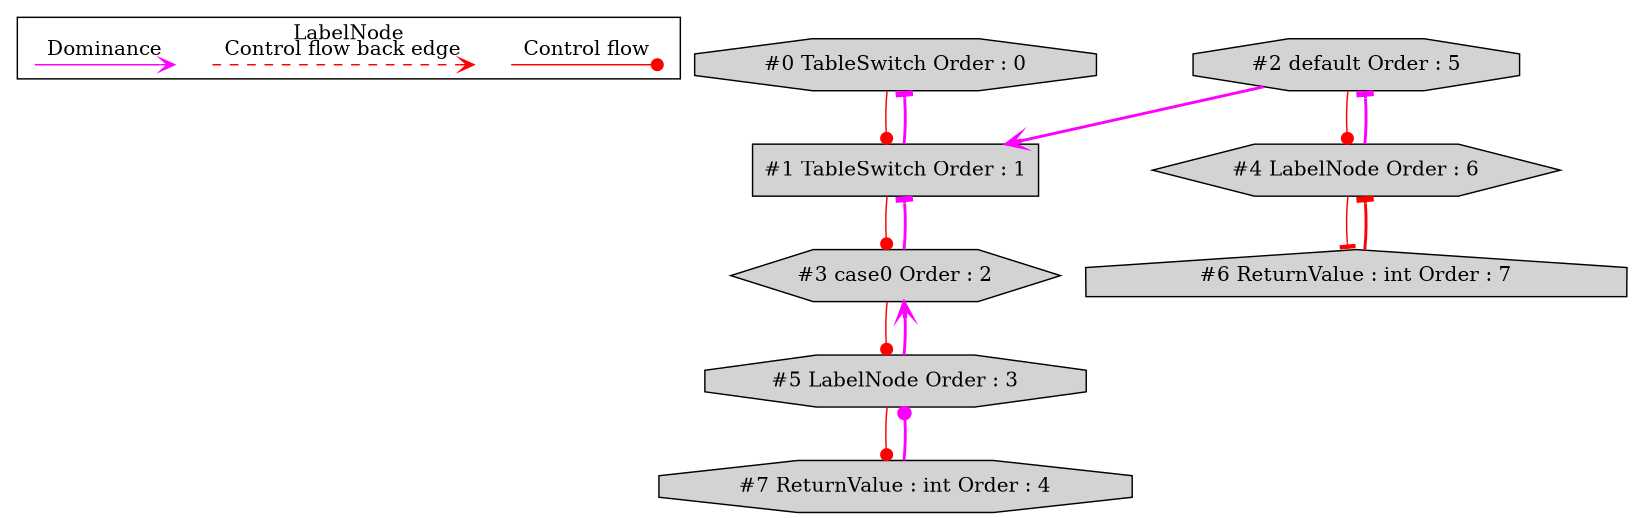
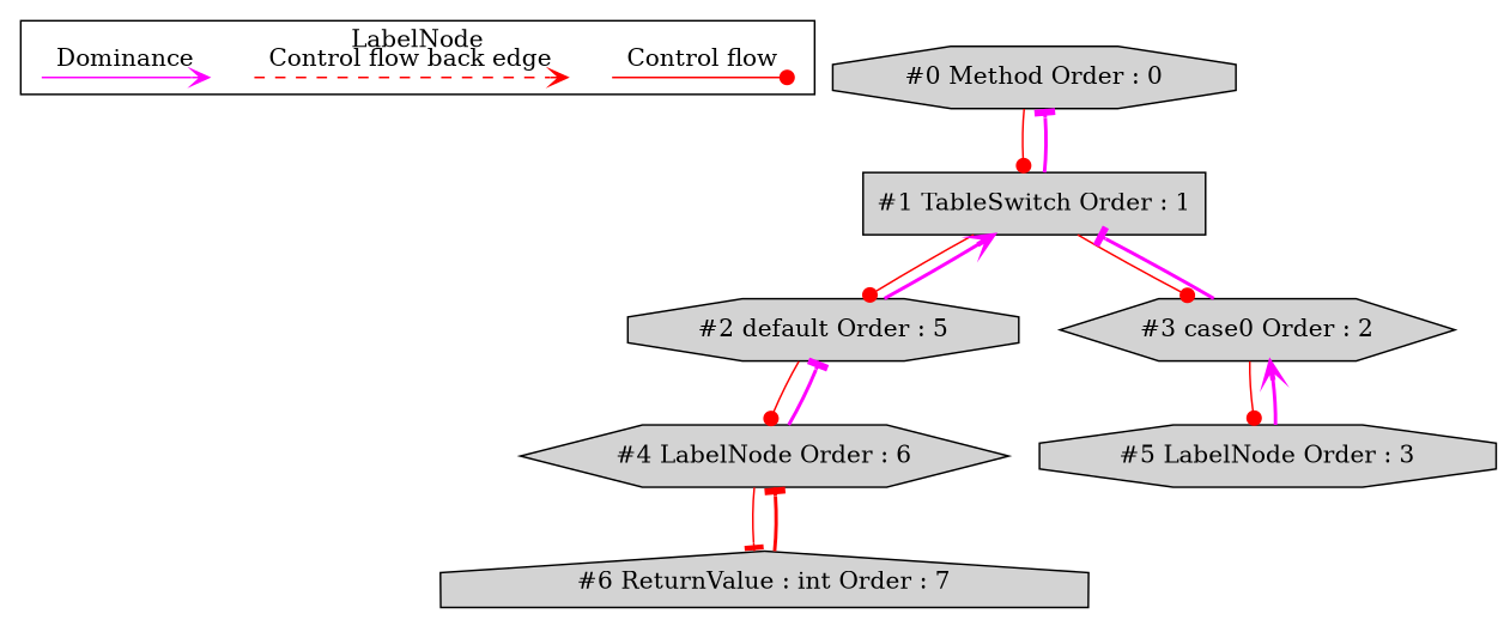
  digraph {
    ordering=in
    node [shape=point style=filled fillcolor=lightgrey]
    edge [arrowhead=dot color=red]
    c0 [style=invis fillcolor=""]
    c1 [style=invis fillcolor=""]
    c2 [style=invis fillcolor=""]
    c3 [style=invis fillcolor=""]
    d8 [style=invis fillcolor=""]
    d9 [style=invis fillcolor=""]
-   n7 [label="#0 TableSwitch Order : 0" shape=octagon]
+   n7 [label="#0 Method Order : 0" shape=octagon]
    n8 [label="#1 TableSwitch Order : 1" shape=box]
    n9 [label="#2 default Order : 5" shape=octagon]
    n10 [label="#3 case0 Order : 2" shape=hexagon]
    n11 [label="#4 LabelNode Order : 6" shape=hexagon]
    n12 [label="#5 LabelNode Order : 3" shape=octagon]
    n13 [label="#6 ReturnValue : int Order : 7" shape=house]
-   n14 [label="#7 ReturnValue : int Order : 4" shape=octagon]
    subgraph cluster_1 {
      label=LabelNode
      subgraph sub_2 {
        label=Legend
        rank=same
        c0
        c1
        c2
        c3
        d8
        d9
      }
    }
    c0 -> c1 [label="Control flow" style=solid]
    c2 -> c3 [arrowhead=vee label="Control flow back edge" style=dashed]
    d8 -> d9 [arrowhead=vee color=fuchsia label=Dominance style=solid]
    n7 -> n8 [fontcolor=red labeldistance=2]
    n8 -> n7 [arrowhead=tee color=fuchsia dir=forward penwidth=2]
+   n8 -> n9 [fontcolor=red labeldistance=2]
    n8 -> n10 [fontcolor=red labeldistance=2]
    n9 -> n8 [arrowhead=vee color=fuchsia dir=forward penwidth=2]
    n9 -> n11 [fontcolor=red labeldistance=2]
    n10 -> n8 [arrowhead=tee color=fuchsia dir=forward penwidth=2]
    n10 -> n12 [fontcolor=red labeldistance=2]
    n11 -> n9 [arrowhead=tee color=fuchsia dir=forward penwidth=2]
    n11 -> n13 [arrowhead=tee fontcolor=red labeldistance=2]
    n12 -> n10 [arrowhead=vee color=fuchsia dir=forward penwidth=2]
-   n12 -> n14 [fontcolor=red labeldistance=2]
    n13 -> n11 [arrowhead=tee dir=forward penwidth=2]
-   n14 -> n12 [color=fuchsia dir=forward penwidth=2]
  }
